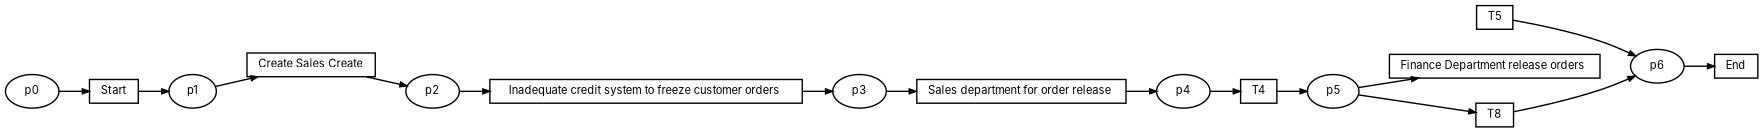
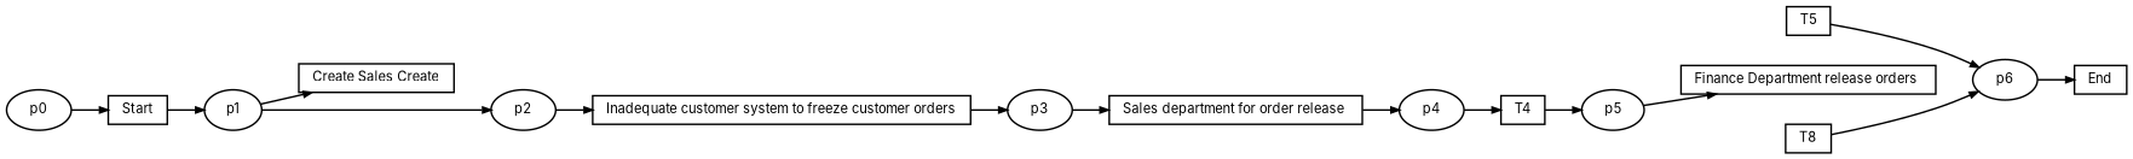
  digraph {
    fontname=Inter
    fontsize=8
    rankdir=LR
    ranksep=.3
    remincross=true
    node [fontname=Inter fontsize=8 shape=box]
    edge [arrowsize=0.5 fontname=Inter]
    n1 [height=.2 label=Start width=.2]
    n2 [height=.2 label=p1 shape=oval width=.2]
    n3 [height=.2 label="Create Sales Create" width=.2]
    n4 [height=.2 label=p2 shape=oval width=.2]
-   n5 [height=.2 label="Inadequate credit system to freeze customer orders " width=.2]
+   n5 [height=.2 label="Inadequate customer system to freeze customer orders" width=.2]
    n6 [height=.2 label=p3 shape=oval width=.2]
    n7 [height=.2 label="Sales department for order release " width=.2]
    n8 [height=.2 label=p4 shape=oval width=.2]
    n9 [height=.2 label=T4 width=.2]
    n10 [height=.2 label=p5 shape=oval width=.2]
    n11 [height=.2 label="Finance Department release orders " width=.2]
    n12 [height=.2 label=T8 width=.2]
    n13 [height=.2 label=T5 width=.2]
    n14 [height=.2 label=p6 shape=oval width=.2]
    n15 [height=.2 label=End width=.2]
    n16 [height=.2 label=p0 shape=oval width=.2]
    n1 -> n2
    n2 -> n3
-   n3 -> n4
+   n2 -> n4
    n4 -> n5
    n5 -> n6
    n6 -> n7
    n7 -> n8
    n8 -> n9
    n9 -> n10
    n10 -> n11
-   n10 -> n12
    n12 -> n14
    n13 -> n14
    n14 -> n15
    n16 -> n1
  }
